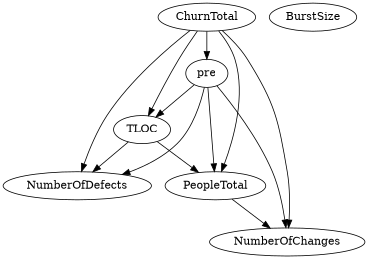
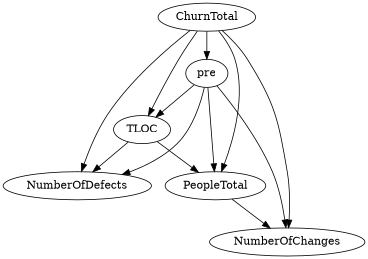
  digraph {
    PeopleTotal
    NumberOfChanges
    ChurnTotal
    TLOC
    NumberOfDefects
    pre
-   BurstSize
    PeopleTotal -> NumberOfChanges
    ChurnTotal -> PeopleTotal
    ChurnTotal -> NumberOfChanges
    ChurnTotal -> TLOC
    ChurnTotal -> NumberOfDefects
    ChurnTotal -> pre
    TLOC -> PeopleTotal
    TLOC -> NumberOfDefects
    pre -> PeopleTotal
    pre -> NumberOfChanges
    pre -> TLOC
    pre -> NumberOfDefects
  }
